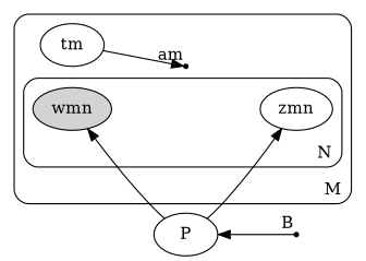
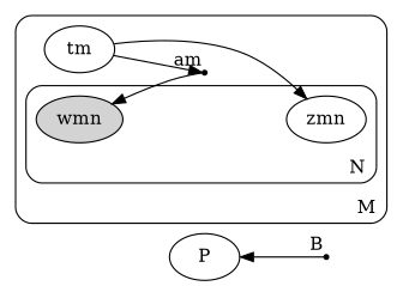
  digraph {
    newrank=true
    rankdir=LR
    node [shape=ellipse]
    alpham [shape=point xlabel=am]
    n2 [label=tm]
    n3 [label=zmn]
    n4 [bgcolor=lightblue label=wmn style=filled]
    n5 [label=P]
    Beta [shape=point xlabel=B]
    subgraph sub_1 {
      rank=min
      alpham
    }
    subgraph sub_2 {
      rank=same
      n2
    }
    subgraph sub_3 {
      rank=same
      n3
    }
    subgraph sub_4 {
      rank=same
      n4
    }
    subgraph sub_5 {
      rank=same
      n5
    }
    subgraph sub_6 {
      rank=max
      Beta
    }
    subgraph cluster_7 {
      label=M
      labeljust=r
      labelloc=b
      style=rounded
      alpham
      n2
      subgraph cluster_8 {
        label=N
        labeljust=r
        labelloc=b
        style=rounded
        n3
        n4
      }
    }
    n2 -> alpham
-   n5 -> n3
-   n4 -> n5 [dir=back]
+   n2 -> n3
+   n4 -> alpham [dir=back]
    n5 -> Beta [dir=back]
  }
